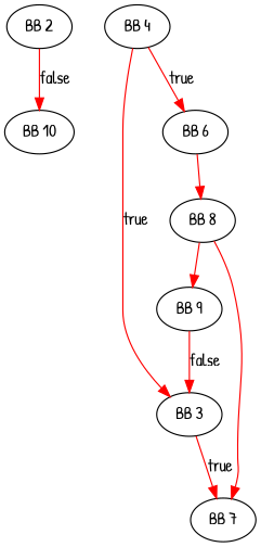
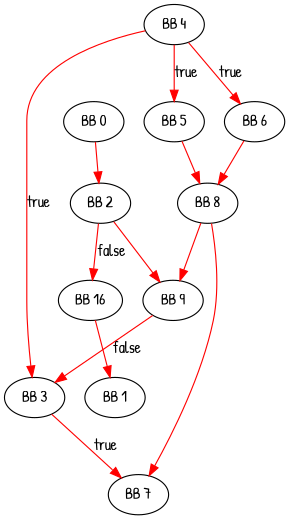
  digraph {
    fontname="Patrick Hand"
    node [fontname="Patrick Hand" shape=ellipse]
    edge [color=red fontname="Patrick Hand"]
+   n1 [label="BB 0"]
    n2 [label="BB 2"]
    n3 [label="BB 9"]
-   n4 [label="BB 10"]
+   n4 [label="BB 16"]
    n5 [label="BB 3"]
    n6 [label="BB 7"]
+   n7 [label="BB 1"]
    n8 [label="BB 4"]
+   n9 [label="BB 5"]
    n10 [label="BB 6"]
    n11 [label="BB 8"]
+   n1 -> n2
+   n2 -> n3
    n2 -> n4 [label=false]
    n3 -> n5 [label=false]
+   n4 -> n7
    n5 -> n6 [label=true]
    n8 -> n5 [label=true]
+   n8 -> n9 [label=true]
    n8 -> n10 [label=true]
+   n9 -> n11
    n10 -> n11
    n11 -> n3
    n11 -> n6
  }
